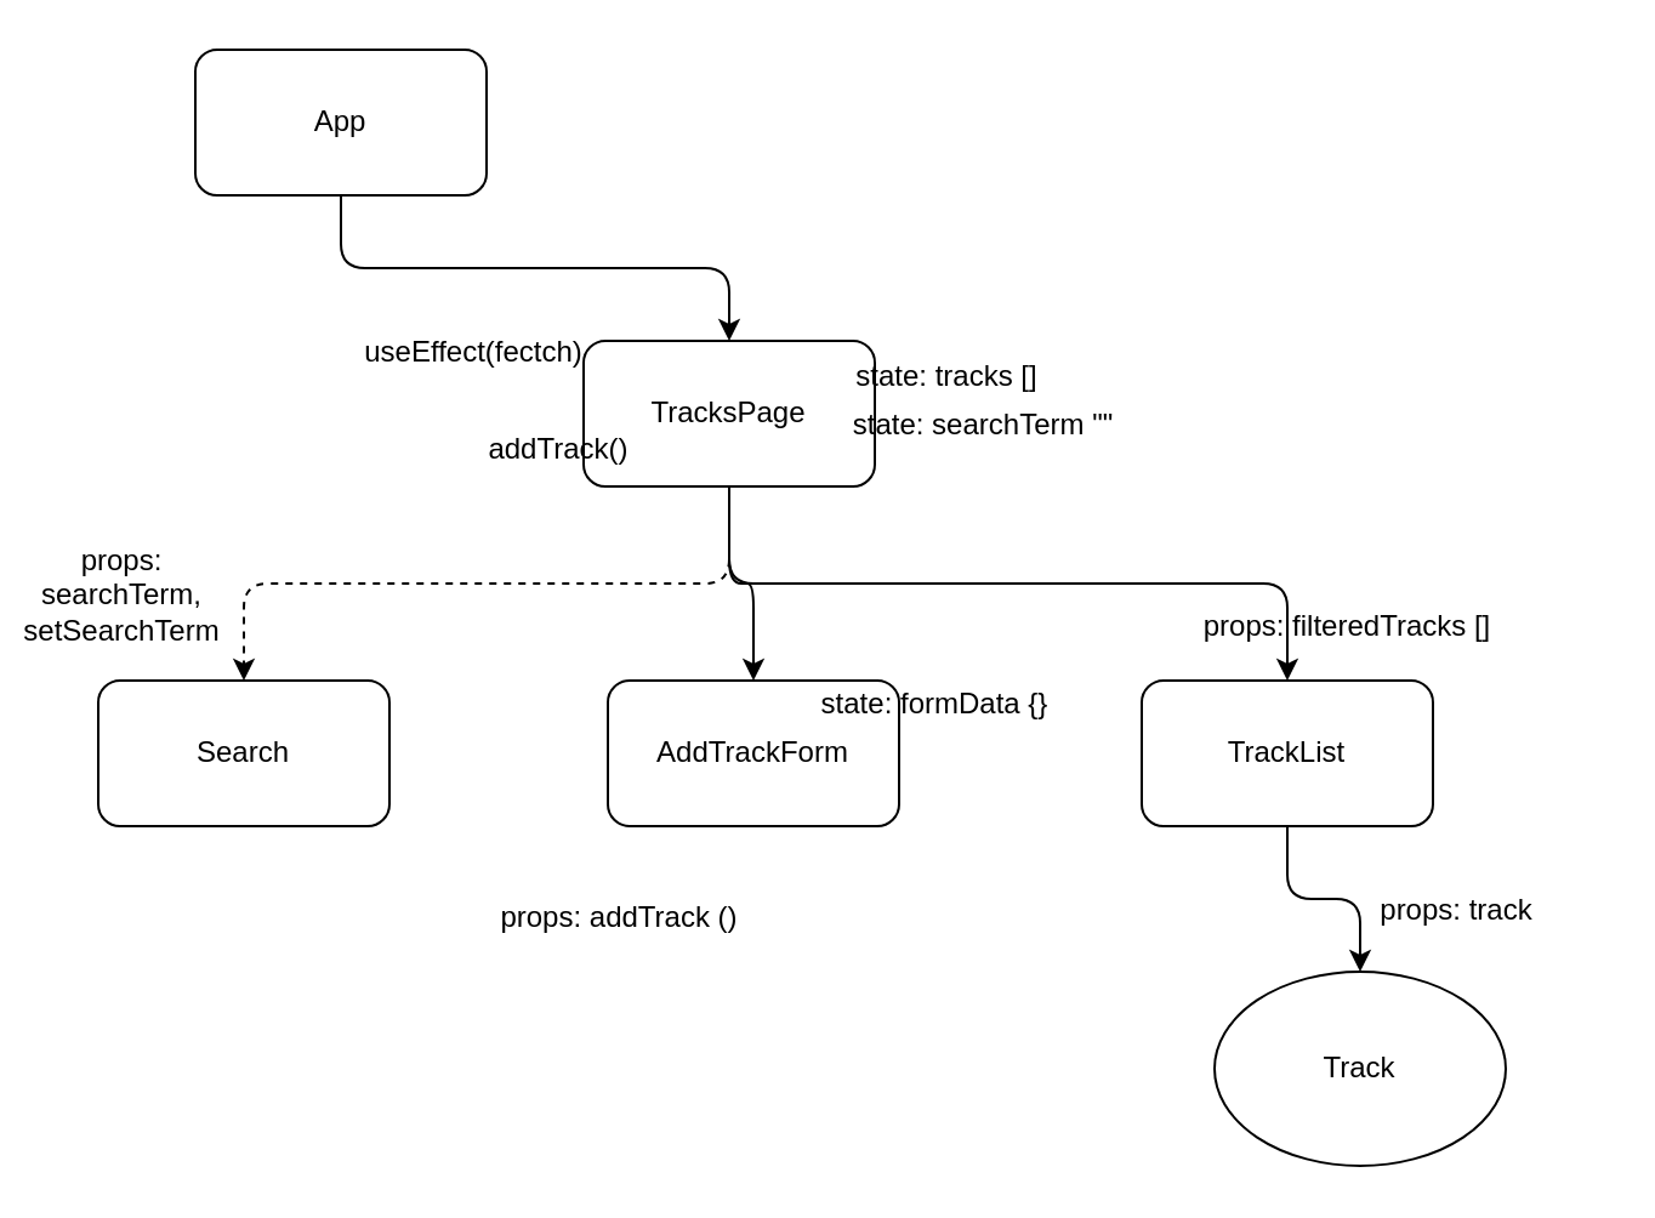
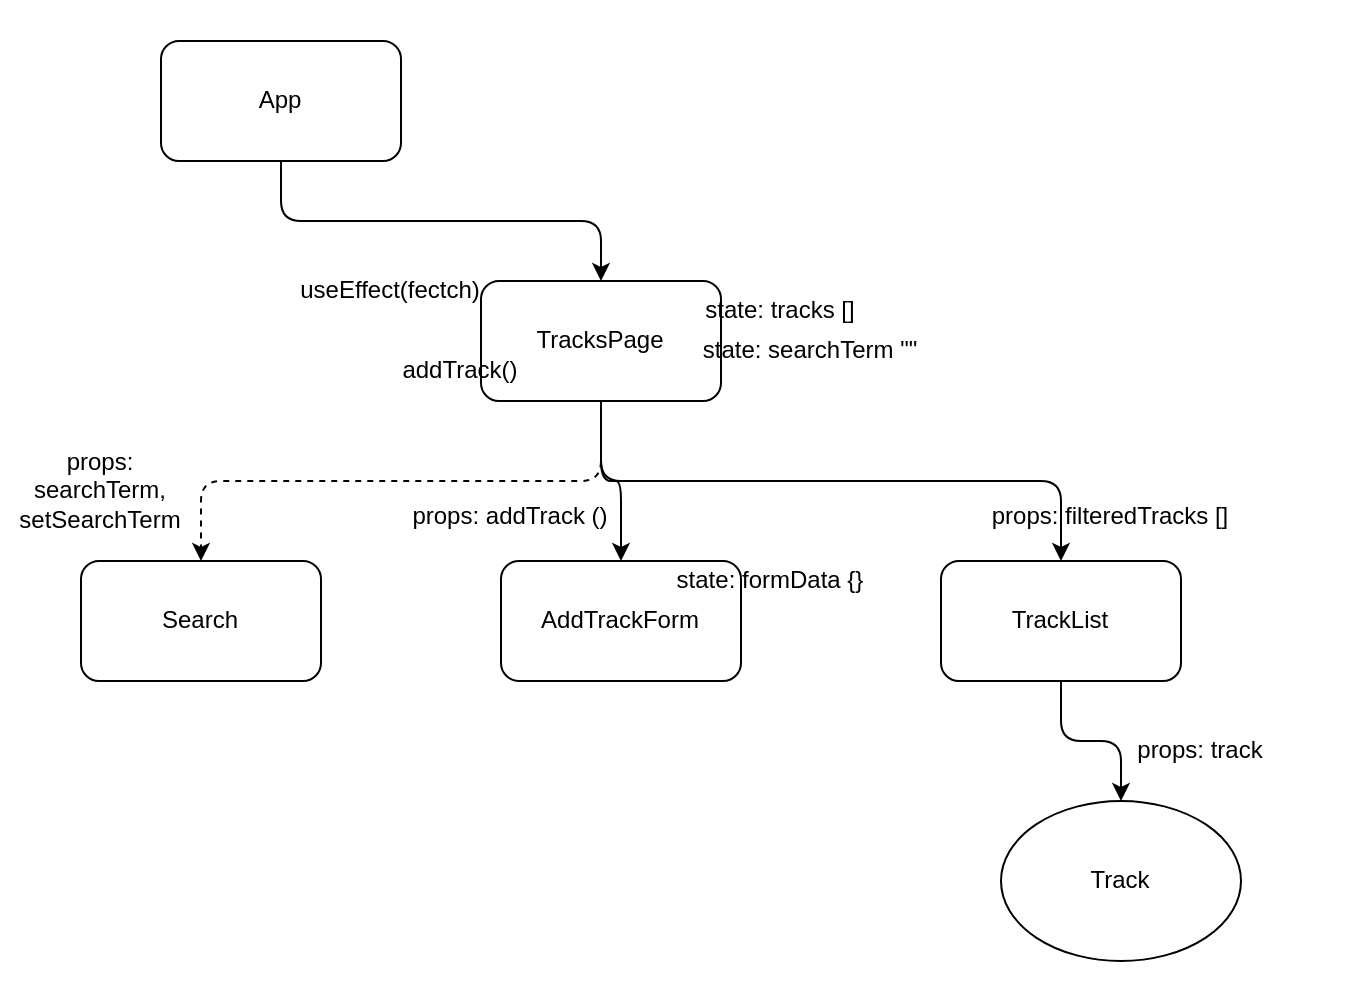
  <mxCell id="0" />
  <mxCell id="1" parent="0" />
  <mxCell id="2" style="edgeStyle=orthogonalEdgeStyle;html=1;exitX=0.5;exitY=1;exitDx=0;exitDy=0;entryX=0.5;entryY=0;entryDx=0;entryDy=0;" edge="1" parent="1" source="3" target="7"><mxGeometry relative="1" as="geometry" /></mxCell>
  <mxCell id="3" value="App" style="rounded=1;whiteSpace=wrap;html=1;" vertex="1" parent="1"><mxGeometry x="80" y="20" width="120" height="60" as="geometry" /></mxCell>
  <mxCell id="4" style="edgeStyle=orthogonalEdgeStyle;html=1;exitX=0.5;exitY=1;exitDx=0;exitDy=0;entryX=0.5;entryY=0;entryDx=0;entryDy=0;dashed=1;" edge="1" parent="1" source="7" target="8"><mxGeometry relative="1" as="geometry" /></mxCell>
  <mxCell id="5" style="edgeStyle=orthogonalEdgeStyle;html=1;exitX=0.5;exitY=1;exitDx=0;exitDy=0;entryX=0.5;entryY=0;entryDx=0;entryDy=0;" edge="1" parent="1" source="7" target="9"><mxGeometry relative="1" as="geometry" /></mxCell>
  <mxCell id="6" style="edgeStyle=orthogonalEdgeStyle;html=1;exitX=0.5;exitY=1;exitDx=0;exitDy=0;" edge="1" parent="1" source="7" target="11"><mxGeometry relative="1" as="geometry" /></mxCell>
  <mxCell id="7" value="TracksPage" style="rounded=1;whiteSpace=wrap;html=1;" vertex="1" parent="1"><mxGeometry x="240" y="140" width="120" height="60" as="geometry" /></mxCell>
  <mxCell id="8" value="Search" style="rounded=1;whiteSpace=wrap;html=1;" vertex="1" parent="1"><mxGeometry x="40" y="280" width="120" height="60" as="geometry" /></mxCell>
  <mxCell id="9" value="AddTrackForm" style="rounded=1;whiteSpace=wrap;html=1;" vertex="1" parent="1"><mxGeometry x="250" y="280" width="120" height="60" as="geometry" /></mxCell>
  <mxCell id="10" style="edgeStyle=orthogonalEdgeStyle;html=1;exitX=0.5;exitY=1;exitDx=0;exitDy=0;entryX=0.5;entryY=0;entryDx=0;entryDy=0;" edge="1" parent="1" source="11" target="12"><mxGeometry relative="1" as="geometry" /></mxCell>
  <mxCell id="11" value="TrackList" style="rounded=1;whiteSpace=wrap;html=1;" vertex="1" parent="1"><mxGeometry x="470" y="280" width="120" height="60" as="geometry" /></mxCell>
  <mxCell id="12" value="Track" style="ellipse;whiteSpace=wrap;html=1;" vertex="1" parent="1"><mxGeometry x="500" y="400" width="120" height="80" as="geometry" /></mxCell>
  <mxCell id="13" value="useEffect(fectch)" style="text;html=1;strokeColor=none;fillColor=none;align=center;verticalAlign=middle;whiteSpace=wrap;rounded=0;" vertex="1" parent="1"><mxGeometry x="165" y="130" width="60" height="30" as="geometry" /></mxCell>
  <mxCell id="14" value="state: tracks []" style="text;html=1;strokeColor=none;fillColor=none;align=center;verticalAlign=middle;whiteSpace=wrap;rounded=0;" vertex="1" parent="1"><mxGeometry x="320" y="140" width="140" height="30" as="geometry" /></mxCell>
  <mxCell id="15" value="props: filteredTracks []" style="text;html=1;strokeColor=none;fillColor=none;align=center;verticalAlign=middle;whiteSpace=wrap;rounded=0;" vertex="1" parent="1"><mxGeometry x="480" y="240" width="150" height="35" as="geometry" /></mxCell>
  <mxCell id="16" value="props: track" style="text;html=1;strokeColor=none;fillColor=none;align=center;verticalAlign=middle;whiteSpace=wrap;rounded=0;" vertex="1" parent="1"><mxGeometry x="540" y="360" width="120" height="30" as="geometry" /></mxCell>
  <mxCell id="17" value="state: searchTerm &quot;&quot;" style="text;html=1;strokeColor=none;fillColor=none;align=center;verticalAlign=middle;whiteSpace=wrap;rounded=0;" vertex="1" parent="1"><mxGeometry x="340" y="160" width="130" height="30" as="geometry" /></mxCell>
  <mxCell id="18" value="props: searchTerm, setSearchTerm" style="text;html=1;strokeColor=none;fillColor=none;align=center;verticalAlign=middle;whiteSpace=wrap;rounded=0;" vertex="1" parent="1"><mxGeometry x="20" y="230" width="60" height="30" as="geometry" /></mxCell>
  <mxCell id="19" value="state: formData {}" style="text;html=1;strokeColor=none;fillColor=none;align=center;verticalAlign=middle;whiteSpace=wrap;rounded=0;" vertex="1" parent="1"><mxGeometry x="320" y="275" width="130" height="30" as="geometry" /></mxCell>
- <mxCell id="20" value="props: addTrack ()" style="text;html=1;strokeColor=none;fillColor=none;align=center;verticalAlign=middle;whiteSpace=wrap;rounded=0;" vertex="1" parent="1"><mxGeometry x="190" y="362.5" width="130" height="30" as="geometry" /></mxCell>
+ <mxCell id="20" value="props: addTrack ()" style="text;html=1;strokeColor=none;fillColor=none;align=center;verticalAlign=middle;whiteSpace=wrap;rounded=0;" vertex="1" parent="1"><mxGeometry x="190" y="242.5" width="130" height="30" as="geometry" /></mxCell>
  <mxCell id="21" value="addTrack()" style="text;html=1;strokeColor=none;fillColor=none;align=center;verticalAlign=middle;whiteSpace=wrap;rounded=0;" vertex="1" parent="1"><mxGeometry x="200" y="170" width="60" height="30" as="geometry" /></mxCell>
